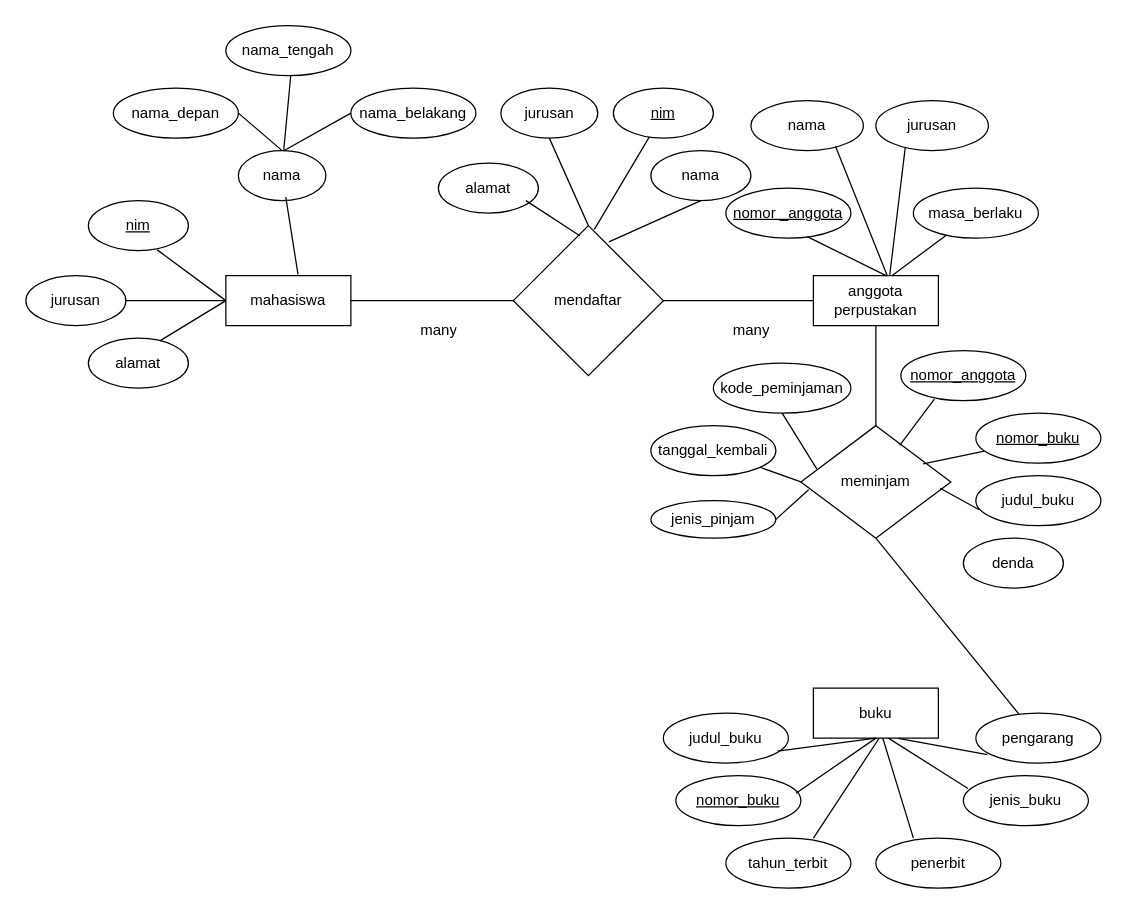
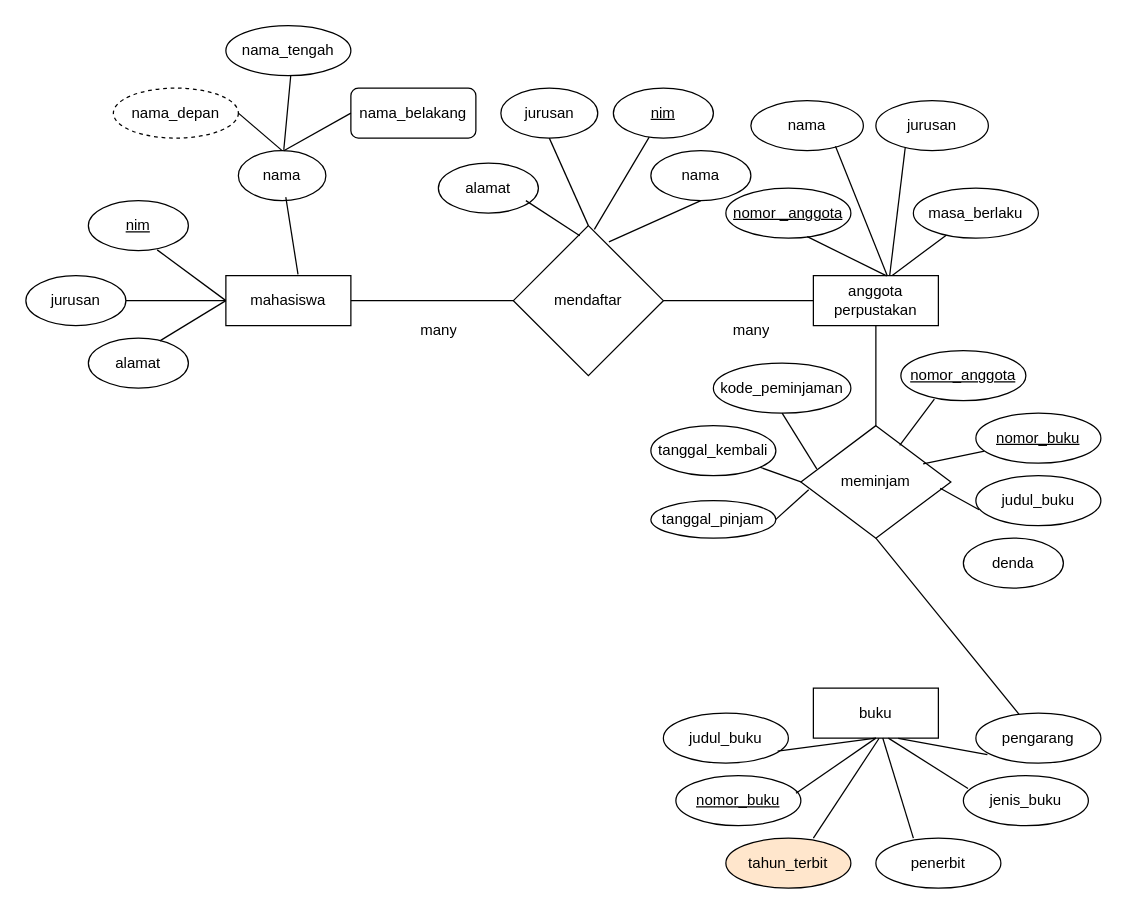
  <mxCell id="0" />
  <mxCell id="1" parent="0" />
  <mxCell id="2" value="mahasiswa" style="whiteSpace=wrap;html=1;align=center;" vertex="1" parent="1"><mxGeometry x="180" y="220" width="100" height="40" as="geometry" /></mxCell>
  <mxCell id="3" value="mendaftar" style="shape=rhombus;perimeter=rhombusPerimeter;whiteSpace=wrap;html=1;align=center;" vertex="1" parent="1"><mxGeometry x="410" y="180" width="120" height="120" as="geometry" /></mxCell>
  <mxCell id="4" value="anggota&lt;div&gt;perpustakan&lt;/div&gt;" style="whiteSpace=wrap;html=1;align=center;" vertex="1" parent="1"><mxGeometry x="650" y="220" width="100" height="40" as="geometry" /></mxCell>
  <mxCell id="5" value="" style="endArrow=none;html=1;rounded=0;entryX=0;entryY=0.5;entryDx=0;entryDy=0;" edge="1" parent="1" source="2" target="3"><mxGeometry relative="1" as="geometry"><mxPoint x="300" y="270" as="sourcePoint" /><mxPoint x="440" y="240" as="targetPoint" /></mxGeometry></mxCell>
  <mxCell id="6" value="" style="endArrow=none;html=1;rounded=0;exitX=1;exitY=0.5;exitDx=0;exitDy=0;" edge="1" parent="1" source="3" target="4"><mxGeometry relative="1" as="geometry"><mxPoint x="390" y="380" as="sourcePoint" /><mxPoint x="520" y="310" as="targetPoint" /></mxGeometry></mxCell>
  <mxCell id="7" value="nama_tengah" style="ellipse;whiteSpace=wrap;html=1;align=center;" vertex="1" parent="1"><mxGeometry x="180" y="20" width="100" height="40" as="geometry" /></mxCell>
  <mxCell id="8" value="alamat" style="ellipse;whiteSpace=wrap;html=1;align=center;" vertex="1" parent="1"><mxGeometry x="70" y="270" width="80" height="40" as="geometry" /></mxCell>
  <mxCell id="9" value="jurusan" style="ellipse;whiteSpace=wrap;html=1;align=center;" vertex="1" parent="1"><mxGeometry y="220" width="80" height="40" as="geometry" x="20" /></mxCell>
  <mxCell id="10" value="nim" style="ellipse;whiteSpace=wrap;html=1;align=center;fontStyle=4;" vertex="1" parent="1"><mxGeometry x="70" y="160" width="80" height="40" as="geometry" /></mxCell>
  <mxCell id="11" value="" style="endArrow=none;html=1;rounded=0;entryX=0;entryY=0.5;entryDx=0;entryDy=0;" edge="1" parent="1" source="9" target="2"><mxGeometry relative="1" as="geometry"><mxPoint x="140" y="241" as="sourcePoint" /><mxPoint x="180" y="237.93" as="targetPoint" /></mxGeometry></mxCell>
  <mxCell id="12" value="" style="endArrow=none;html=1;rounded=0;exitX=0.688;exitY=0.985;exitDx=0;exitDy=0;exitPerimeter=0;" edge="1" parent="1" source="10"><mxGeometry relative="1" as="geometry"><mxPoint x="80" y="220" as="sourcePoint" /><mxPoint x="180" y="240" as="targetPoint" /></mxGeometry></mxCell>
  <mxCell id="13" value="" style="endArrow=none;html=1;rounded=0;exitX=0.715;exitY=0.055;exitDx=0;exitDy=0;exitPerimeter=0;" edge="1" parent="1" source="8"><mxGeometry relative="1" as="geometry"><mxPoint x="80" y="220" as="sourcePoint" /><mxPoint x="180" y="240" as="targetPoint" /></mxGeometry></mxCell>
  <mxCell id="14" value="nama" style="ellipse;whiteSpace=wrap;html=1;align=center;" vertex="1" parent="1"><mxGeometry x="190" y="120" width="70" height="40" as="geometry" /></mxCell>
- <mxCell id="15" value="nama_depan" style="ellipse;whiteSpace=wrap;html=1;align=center;" vertex="1" parent="1"><mxGeometry x="90" y="70" width="100" height="40" as="geometry" /></mxCell>
- <mxCell id="16" value="nama_belakang" style="ellipse;whiteSpace=wrap;html=1;align=center;" vertex="1" parent="1"><mxGeometry x="280" y="70" width="100" height="40" as="geometry" /></mxCell>
+ <mxCell id="15" value="nama_depan" style="ellipse;whiteSpace=wrap;html=1;align=center;dashed=1;" vertex="1" parent="1"><mxGeometry x="90" y="70" width="100" height="40" as="geometry" /></mxCell>
+ <mxCell id="16" value="nama_belakang" style="whiteSpace=wrap;html=1;align=center;rounded=1;" vertex="1" parent="1"><mxGeometry x="280" y="70" width="100" height="40" as="geometry" /></mxCell>
  <mxCell id="17" value="" style="endArrow=none;html=1;rounded=0;entryX=0.577;entryY=-0.025;entryDx=0;entryDy=0;entryPerimeter=0;exitX=0.542;exitY=0.931;exitDx=0;exitDy=0;exitPerimeter=0;" edge="1" parent="1" source="14" target="2"><mxGeometry relative="1" as="geometry"><mxPoint x="230" y="200" as="sourcePoint" /><mxPoint x="140" y="120" as="targetPoint" /></mxGeometry></mxCell>
  <mxCell id="18" value="" style="endArrow=none;html=1;rounded=0;exitX=1;exitY=0.5;exitDx=0;exitDy=0;entryX=0.5;entryY=0;entryDx=0;entryDy=0;" edge="1" parent="1" source="15" target="14"><mxGeometry relative="1" as="geometry"><mxPoint x="110" y="100" as="sourcePoint" /><mxPoint x="270" y="100" as="targetPoint" /></mxGeometry></mxCell>
  <mxCell id="19" value="" style="endArrow=none;html=1;rounded=0;entryX=0;entryY=0.5;entryDx=0;entryDy=0;exitX=0.519;exitY=0.002;exitDx=0;exitDy=0;exitPerimeter=0;" edge="1" parent="1" source="14" target="16"><mxGeometry relative="1" as="geometry"><mxPoint x="230" y="120" as="sourcePoint" /><mxPoint x="230" y="90" as="targetPoint" /></mxGeometry></mxCell>
  <mxCell id="20" value="" style="endArrow=none;html=1;rounded=0;entryX=0.519;entryY=0.997;entryDx=0;entryDy=0;entryPerimeter=0;exitX=0.519;exitY=-0.016;exitDx=0;exitDy=0;exitPerimeter=0;" edge="1" parent="1" source="14" target="7"><mxGeometry relative="1" as="geometry"><mxPoint x="230" y="120" as="sourcePoint" /><mxPoint x="300" y="140" as="targetPoint" /></mxGeometry></mxCell>
  <mxCell id="21" value="jurusan" style="ellipse;whiteSpace=wrap;html=1;align=center;" vertex="1" parent="1"><mxGeometry x="400" y="70" width="77.5" height="40" as="geometry" /></mxCell>
  <mxCell id="22" value="alamat" style="ellipse;whiteSpace=wrap;html=1;align=center;" vertex="1" parent="1"><mxGeometry x="350" y="130" width="80" height="40" as="geometry" /></mxCell>
  <mxCell id="23" value="nama" style="ellipse;whiteSpace=wrap;html=1;align=center;" vertex="1" parent="1"><mxGeometry x="520" y="120" width="80" height="40" as="geometry" /></mxCell>
  <mxCell id="24" value="nim" style="ellipse;whiteSpace=wrap;html=1;align=center;fontStyle=4;" vertex="1" parent="1"><mxGeometry x="490" y="70" width="80" height="40" as="geometry" /></mxCell>
  <mxCell id="25" value="" style="endArrow=none;html=1;rounded=0;entryX=0.443;entryY=0.068;entryDx=0;entryDy=0;entryPerimeter=0;" edge="1" parent="1" target="3"><mxGeometry relative="1" as="geometry"><mxPoint x="420" y="160" as="sourcePoint" /><mxPoint x="580" y="160" as="targetPoint" /></mxGeometry></mxCell>
  <mxCell id="26" value="" style="endArrow=none;html=1;rounded=0;entryX=0.5;entryY=1;entryDx=0;entryDy=0;exitX=0.637;exitY=0.108;exitDx=0;exitDy=0;exitPerimeter=0;" edge="1" parent="1" source="3" target="23"><mxGeometry relative="1" as="geometry"><mxPoint x="440" y="150" as="sourcePoint" /><mxPoint x="600" y="150" as="targetPoint" /></mxGeometry></mxCell>
  <mxCell id="27" value="" style="endArrow=none;html=1;rounded=0;exitX=0.5;exitY=1;exitDx=0;exitDy=0;entryX=0.5;entryY=0;entryDx=0;entryDy=0;" edge="1" parent="1" source="21" target="3"><mxGeometry relative="1" as="geometry"><mxPoint x="320" y="210" as="sourcePoint" /><mxPoint x="480" y="210" as="targetPoint" /></mxGeometry></mxCell>
  <mxCell id="28" value="" style="endArrow=none;html=1;rounded=0;exitX=0.54;exitY=0.025;exitDx=0;exitDy=0;exitPerimeter=0;" edge="1" parent="1" source="3" target="24"><mxGeometry relative="1" as="geometry"><mxPoint x="320" y="210" as="sourcePoint" /><mxPoint x="480" y="210" as="targetPoint" /></mxGeometry></mxCell>
  <mxCell id="29" value="nomor _anggota" style="ellipse;whiteSpace=wrap;html=1;align=center;fontStyle=4;" vertex="1" parent="1"><mxGeometry x="580" y="150" width="100" height="40" as="geometry" /></mxCell>
  <mxCell id="30" value="jurusan" style="ellipse;whiteSpace=wrap;html=1;align=center;" vertex="1" parent="1"><mxGeometry x="700" y="80" width="90" height="40" as="geometry" /></mxCell>
  <mxCell id="31" value="masa_berlaku" style="ellipse;whiteSpace=wrap;html=1;align=center;" vertex="1" parent="1"><mxGeometry x="730" y="150" width="100" height="40" as="geometry" /></mxCell>
  <mxCell id="32" value="nama" style="ellipse;whiteSpace=wrap;html=1;align=center;" vertex="1" parent="1"><mxGeometry x="600" y="80" width="90" height="40" as="geometry" /></mxCell>
  <mxCell id="33" value="" style="endArrow=none;html=1;rounded=0;exitX=0.651;exitY=0.971;exitDx=0;exitDy=0;exitPerimeter=0;entryX=0.586;entryY=0.004;entryDx=0;entryDy=0;entryPerimeter=0;" edge="1" parent="1" source="29" target="4"><mxGeometry relative="1" as="geometry"><mxPoint x="670" y="310" as="sourcePoint" /><mxPoint x="830" y="310" as="targetPoint" /></mxGeometry></mxCell>
  <mxCell id="34" value="" style="endArrow=none;html=1;rounded=0;exitX=0.631;exitY=-0.004;exitDx=0;exitDy=0;exitPerimeter=0;" edge="1" parent="1" source="4" target="31"><mxGeometry relative="1" as="geometry"><mxPoint x="700" y="260" as="sourcePoint" /><mxPoint x="860" y="260" as="targetPoint" /></mxGeometry></mxCell>
  <mxCell id="35" value="" style="endArrow=none;html=1;rounded=0;entryX=0.261;entryY=0.941;entryDx=0;entryDy=0;entryPerimeter=0;exitX=0.61;exitY=0.008;exitDx=0;exitDy=0;exitPerimeter=0;" edge="1" parent="1" source="4" target="30"><mxGeometry relative="1" as="geometry"><mxPoint x="710" y="220" as="sourcePoint" /><mxPoint x="850" y="200" as="targetPoint" /></mxGeometry></mxCell>
  <mxCell id="36" value="" style="endArrow=none;html=1;rounded=0;exitX=0.752;exitY=0.913;exitDx=0;exitDy=0;exitPerimeter=0;entryX=0.592;entryY=0.006;entryDx=0;entryDy=0;entryPerimeter=0;" edge="1" parent="1" source="32" target="4"><mxGeometry relative="1" as="geometry"><mxPoint x="760" y="230" as="sourcePoint" /><mxPoint x="920" y="230" as="targetPoint" /></mxGeometry></mxCell>
  <mxCell id="37" value="buku" style="whiteSpace=wrap;html=1;align=center;" vertex="1" parent="1"><mxGeometry x="650" y="550" width="100" height="40" as="geometry" /></mxCell>
  <mxCell id="38" value="meminjam" style="shape=rhombus;perimeter=rhombusPerimeter;whiteSpace=wrap;html=1;align=center;" vertex="1" parent="1"><mxGeometry x="640" y="340" width="120" height="90" as="geometry" /></mxCell>
  <mxCell id="39" value="" style="endArrow=none;html=1;rounded=0;entryX=0.5;entryY=1;entryDx=0;entryDy=0;exitX=0.5;exitY=0;exitDx=0;exitDy=0;" edge="1" parent="1" source="38" target="4"><mxGeometry relative="1" as="geometry"><mxPoint x="590" y="289.58" as="sourcePoint" /><mxPoint x="750" y="289.58" as="targetPoint" /></mxGeometry></mxCell>
  <mxCell id="40" value="" style="endArrow=none;html=1;rounded=0;exitX=0.5;exitY=1;exitDx=0;exitDy=0;" edge="1" parent="1" source="38" target="56"><mxGeometry relative="1" as="geometry"><mxPoint x="610" y="500" as="sourcePoint" /><mxPoint x="770" y="500" as="targetPoint" /></mxGeometry></mxCell>
  <mxCell id="41" value="judul_buku" style="ellipse;whiteSpace=wrap;html=1;align=center;" vertex="1" parent="1"><mxGeometry x="780" y="380" width="100" height="40" as="geometry" /></mxCell>
- <mxCell id="42" value="jenis_pinjam" style="ellipse;whiteSpace=wrap;html=1;align=center;" vertex="1" parent="1"><mxGeometry x="520" y="400" width="100" height="30" as="geometry" /></mxCell>
+ <mxCell id="42" value="tanggal_pinjam" style="ellipse;whiteSpace=wrap;html=1;align=center;" vertex="1" parent="1"><mxGeometry x="520" y="400" width="100" height="30" as="geometry" /></mxCell>
  <mxCell id="43" value="kode_peminjaman" style="ellipse;whiteSpace=wrap;html=1;align=center;" vertex="1" parent="1"><mxGeometry x="570" y="290" width="110" height="40" as="geometry" /></mxCell>
  <mxCell id="44" value="tanggal_kembali" style="ellipse;whiteSpace=wrap;html=1;align=center;" vertex="1" parent="1"><mxGeometry x="520" y="340" width="100" height="40" as="geometry" /></mxCell>
  <mxCell id="45" value="denda" style="ellipse;whiteSpace=wrap;html=1;align=center;" vertex="1" parent="1"><mxGeometry x="770" y="430" width="80" height="40" as="geometry" /></mxCell>
  <mxCell id="46" value="nomor_buku" style="ellipse;whiteSpace=wrap;html=1;align=center;fontStyle=4;" vertex="1" parent="1"><mxGeometry x="780" y="330" width="100" height="40" as="geometry" /></mxCell>
  <mxCell id="47" value="nomor_anggota" style="ellipse;whiteSpace=wrap;html=1;align=center;fontStyle=4;" vertex="1" parent="1"><mxGeometry x="720" y="280" width="100" height="40" as="geometry" /></mxCell>
  <mxCell id="48" value="" style="endArrow=none;html=1;rounded=0;exitX=0.5;exitY=1;exitDx=0;exitDy=0;entryX=0.106;entryY=0.384;entryDx=0;entryDy=0;entryPerimeter=0;" edge="1" parent="1" source="43" target="38"><mxGeometry relative="1" as="geometry"><mxPoint x="480" y="384.52" as="sourcePoint" /><mxPoint x="640" y="380" as="targetPoint" /></mxGeometry></mxCell>
  <mxCell id="49" value="" style="endArrow=none;html=1;rounded=0;entryX=0;entryY=0.5;entryDx=0;entryDy=0;" edge="1" parent="1" source="44" target="38"><mxGeometry relative="1" as="geometry"><mxPoint x="320" y="380" as="sourcePoint" /><mxPoint x="480" y="380" as="targetPoint" /></mxGeometry></mxCell>
  <mxCell id="50" value="" style="endArrow=none;html=1;rounded=0;exitX=1;exitY=0.5;exitDx=0;exitDy=0;entryX=0.052;entryY=0.57;entryDx=0;entryDy=0;entryPerimeter=0;" edge="1" parent="1" source="42" target="38"><mxGeometry relative="1" as="geometry"><mxPoint x="350" y="440" as="sourcePoint" /><mxPoint x="510" y="440" as="targetPoint" /></mxGeometry></mxCell>
  <mxCell id="51" value="" style="endArrow=none;html=1;rounded=0;exitX=0.659;exitY=0.175;exitDx=0;exitDy=0;exitPerimeter=0;entryX=0.268;entryY=0.971;entryDx=0;entryDy=0;entryPerimeter=0;" edge="1" parent="1" source="38" target="47"><mxGeometry relative="1" as="geometry"><mxPoint x="830" y="240" as="sourcePoint" /><mxPoint x="990" y="240" as="targetPoint" /></mxGeometry></mxCell>
  <mxCell id="52" value="" style="endArrow=none;html=1;rounded=0;exitX=0.815;exitY=0.34;exitDx=0;exitDy=0;exitPerimeter=0;entryX=0.068;entryY=0.76;entryDx=0;entryDy=0;entryPerimeter=0;" edge="1" parent="1" source="38" target="46"><mxGeometry relative="1" as="geometry"><mxPoint x="840" y="280" as="sourcePoint" /><mxPoint x="1000" y="280" as="targetPoint" /></mxGeometry></mxCell>
  <mxCell id="53" value="" style="endArrow=none;html=1;rounded=0;entryX=0.026;entryY=0.682;entryDx=0;entryDy=0;entryPerimeter=0;exitX=0.929;exitY=0.556;exitDx=0;exitDy=0;exitPerimeter=0;" edge="1" parent="1" source="38" target="41"><mxGeometry relative="1" as="geometry"><mxPoint x="890" y="320" as="sourcePoint" /><mxPoint x="1050" y="320" as="targetPoint" /></mxGeometry></mxCell>
  <mxCell id="54" value="nomor_buku" style="ellipse;whiteSpace=wrap;html=1;align=center;fontStyle=4;" vertex="1" parent="1"><mxGeometry x="540" y="620" width="100" height="40" as="geometry" /></mxCell>
  <mxCell id="55" value="judul_buku" style="ellipse;whiteSpace=wrap;html=1;align=center;" vertex="1" parent="1"><mxGeometry x="530" y="570" width="100" height="40" as="geometry" /></mxCell>
  <mxCell id="56" value="pengarang" style="ellipse;whiteSpace=wrap;html=1;align=center;" vertex="1" parent="1"><mxGeometry x="780" y="570" width="100" height="40" as="geometry" /></mxCell>
  <mxCell id="57" value="jenis_buku" style="ellipse;whiteSpace=wrap;html=1;align=center;" vertex="1" parent="1"><mxGeometry x="770" y="620" width="100" height="40" as="geometry" /></mxCell>
  <mxCell id="58" value="penerbit" style="ellipse;whiteSpace=wrap;html=1;align=center;" vertex="1" parent="1"><mxGeometry x="700" y="670" width="100" height="40" as="geometry" /></mxCell>
- <mxCell id="59" value="tahun_terbit" style="ellipse;whiteSpace=wrap;html=1;align=center;" vertex="1" parent="1"><mxGeometry x="580" y="670" width="100" height="40" as="geometry" /></mxCell>
+ <mxCell id="59" value="tahun_terbit" style="ellipse;whiteSpace=wrap;html=1;align=center;fillColor=#ffe6cc;" vertex="1" parent="1"><mxGeometry x="580" y="670" width="100" height="40" as="geometry" /></mxCell>
  <mxCell id="60" value="" style="endArrow=none;html=1;rounded=0;entryX=0.5;entryY=1;entryDx=0;entryDy=0;exitX=0.914;exitY=0.76;exitDx=0;exitDy=0;exitPerimeter=0;" edge="1" parent="1" source="55" target="37"><mxGeometry relative="1" as="geometry"><mxPoint x="570" y="610" as="sourcePoint" /><mxPoint x="730" y="610" as="targetPoint" /></mxGeometry></mxCell>
  <mxCell id="61" value="" style="endArrow=none;html=1;rounded=0;entryX=0.5;entryY=1;entryDx=0;entryDy=0;exitX=0.961;exitY=0.354;exitDx=0;exitDy=0;exitPerimeter=0;" edge="1" parent="1" source="54" target="37"><mxGeometry relative="1" as="geometry"><mxPoint x="650" y="630" as="sourcePoint" /><mxPoint x="760" y="620" as="targetPoint" /></mxGeometry></mxCell>
  <mxCell id="62" value="" style="endArrow=none;html=1;rounded=0;exitX=0.526;exitY=1.003;exitDx=0;exitDy=0;entryX=0.7;entryY=0;entryDx=0;entryDy=0;entryPerimeter=0;exitPerimeter=0;" edge="1" parent="1" source="37" target="59"><mxGeometry relative="1" as="geometry"><mxPoint x="860" y="690" as="sourcePoint" /><mxPoint x="1020" y="690" as="targetPoint" /></mxGeometry></mxCell>
  <mxCell id="63" value="" style="endArrow=none;html=1;rounded=0;entryX=0.555;entryY=0.998;entryDx=0;entryDy=0;entryPerimeter=0;exitX=0.3;exitY=0;exitDx=0;exitDy=0;exitPerimeter=0;" edge="1" parent="1" source="58" target="37"><mxGeometry relative="1" as="geometry"><mxPoint x="570" y="610" as="sourcePoint" /><mxPoint x="730" y="610" as="targetPoint" /></mxGeometry></mxCell>
  <mxCell id="64" value="" style="endArrow=none;html=1;rounded=0;exitX=0.6;exitY=1;exitDx=0;exitDy=0;entryX=0.037;entryY=0.258;entryDx=0;entryDy=0;entryPerimeter=0;exitPerimeter=0;" edge="1" parent="1" source="37" target="57"><mxGeometry relative="1" as="geometry"><mxPoint x="880" y="710" as="sourcePoint" /><mxPoint x="1040" y="710" as="targetPoint" /></mxGeometry></mxCell>
  <mxCell id="65" value="" style="endArrow=none;html=1;rounded=0;exitX=0.679;exitY=1.003;exitDx=0;exitDy=0;exitPerimeter=0;entryX=0.092;entryY=0.828;entryDx=0;entryDy=0;entryPerimeter=0;" edge="1" parent="1" source="37" target="56"><mxGeometry relative="1" as="geometry"><mxPoint x="720" y="650" as="sourcePoint" /><mxPoint x="770" y="610" as="targetPoint" /></mxGeometry></mxCell>
  <mxCell id="66" value="many" style="text;strokeColor=none;fillColor=none;spacingLeft=4;spacingRight=4;overflow=hidden;rotatable=0;points=[[0,0.5],[1,0.5]];portConstraint=eastwest;fontSize=12;whiteSpace=wrap;html=1;" vertex="1" parent="1"><mxGeometry x="330" y="250" width="40" height="30" as="geometry" /></mxCell>
  <mxCell id="67" value="many" style="text;strokeColor=none;fillColor=none;spacingLeft=4;spacingRight=4;overflow=hidden;rotatable=0;points=[[0,0.5],[1,0.5]];portConstraint=eastwest;fontSize=12;whiteSpace=wrap;html=1;" vertex="1" parent="1"><mxGeometry x="580" y="250" width="40" height="30" as="geometry" /></mxCell>
